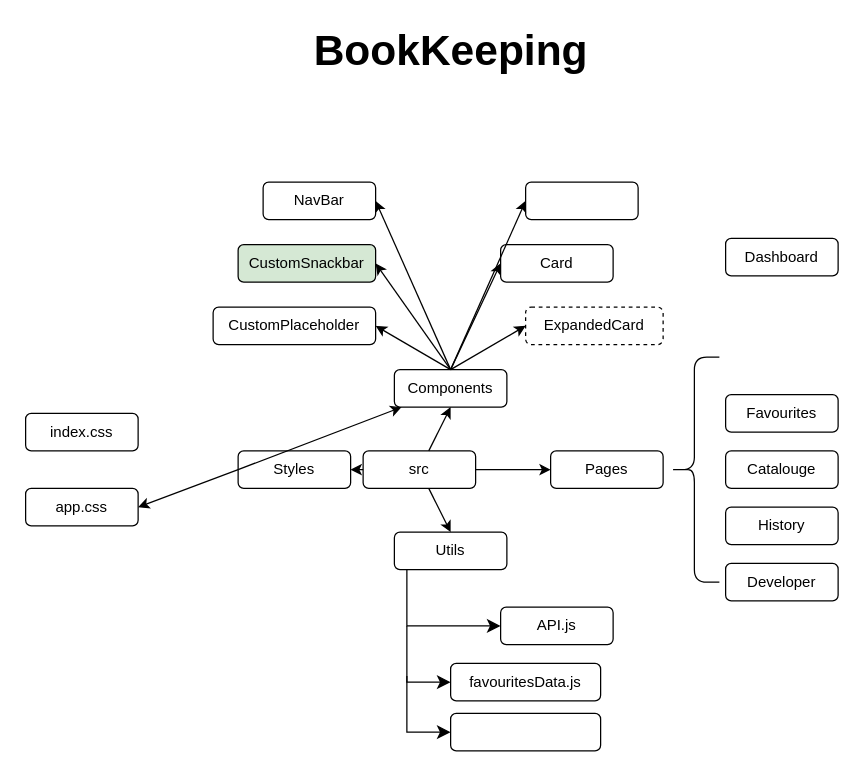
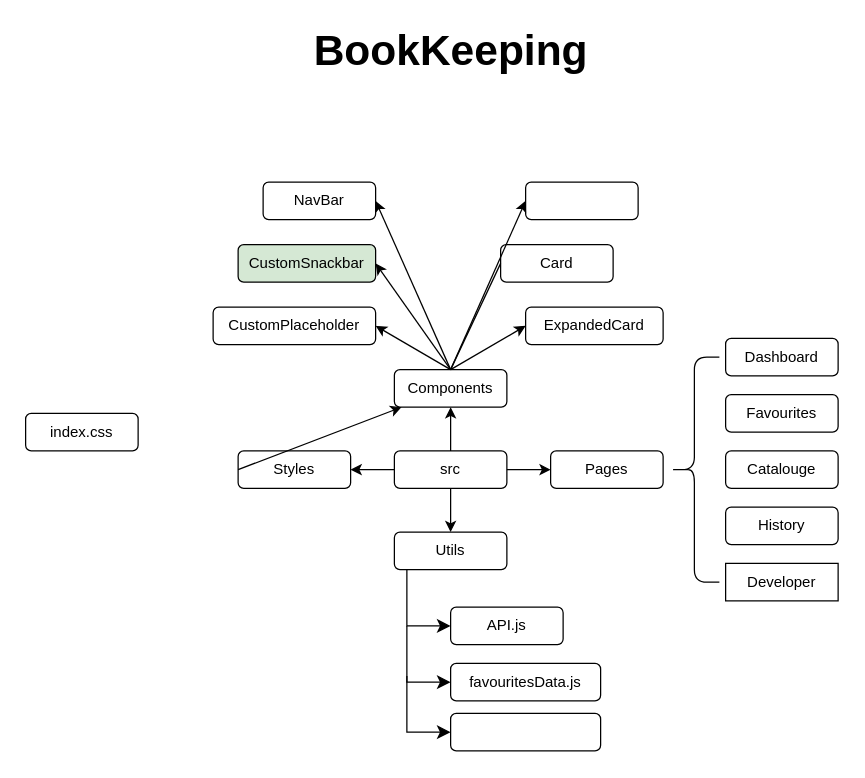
  <mxCell id="0" />
  <mxCell id="1" parent="0" />
- <mxCell id="2" value="src" style="rounded=1;whiteSpace=wrap;html=1;" parent="1" vertex="1"><mxGeometry x="290" y="360" width="90" height="30" as="geometry" /></mxCell>
+ <mxCell id="2" value="src" style="rounded=1;whiteSpace=wrap;html=1;" parent="1" vertex="1"><mxGeometry x="315" y="360" width="90" height="30" as="geometry" /></mxCell>
  <mxCell id="3" value="Components" style="rounded=1;whiteSpace=wrap;html=1;" vertex="1" parent="1"><mxGeometry x="315" y="295" width="90" height="30" as="geometry" /></mxCell>
  <mxCell id="4" value="Styles" style="rounded=1;whiteSpace=wrap;html=1;" vertex="1" parent="1"><mxGeometry x="190" y="360" width="90" height="30" as="geometry" /></mxCell>
  <mxCell id="5" value="Pages" style="rounded=1;whiteSpace=wrap;html=1;" vertex="1" parent="1"><mxGeometry x="440" y="360" width="90" height="30" as="geometry" /></mxCell>
  <mxCell id="6" value="Utils" style="rounded=1;whiteSpace=wrap;html=1;" vertex="1" parent="1"><mxGeometry x="315" y="425" width="90" height="30" as="geometry" /></mxCell>
  <mxCell id="7" value="Card" style="rounded=1;whiteSpace=wrap;html=1;" vertex="1" parent="1"><mxGeometry x="400" y="195" width="90" height="30" as="geometry" /></mxCell>
- <mxCell id="8" value="ExpandedCard" style="rounded=1;whiteSpace=wrap;html=1;dashed=1;" vertex="1" parent="1"><mxGeometry x="420" y="245" width="110" height="30" as="geometry" /></mxCell>
+ <mxCell id="8" value="ExpandedCard" style="rounded=1;whiteSpace=wrap;html=1;" vertex="1" parent="1"><mxGeometry x="420" y="245" width="110" height="30" as="geometry" /></mxCell>
  <mxCell id="9" value="CustomPlaceholder" style="rounded=1;whiteSpace=wrap;html=1;" vertex="1" parent="1"><mxGeometry x="170" y="245" width="130" height="30" as="geometry" /></mxCell>
  <mxCell id="10" value="CustomSnackbar" style="rounded=1;whiteSpace=wrap;html=1;fillColor=#d5e8d4;" vertex="1" parent="1"><mxGeometry x="190" y="195" width="110" height="30" as="geometry" /></mxCell>
  <mxCell id="11" value="NavBar" style="rounded=1;whiteSpace=wrap;html=1;" vertex="1" parent="1"><mxGeometry x="210" y="145" width="90" height="30" as="geometry" /></mxCell>
  <mxCell id="12" value="" style="rounded=1;whiteSpace=wrap;html=1;" vertex="1" parent="1"><mxGeometry x="420" y="145" width="90" height="30" as="geometry" /></mxCell>
- <mxCell id="13" value="" style="endArrow=classic;html=1;entryX=0;entryY=0.5;entryDx=0;entryDy=0;exitX=0.5;exitY=0;exitDx=0;exitDy=0;" edge="1" parent="1" source="3" target="7"><mxGeometry width="50" height="50" relative="1" as="geometry"><mxPoint x="490" y="245" as="sourcePoint" /><mxPoint x="540" y="195" as="targetPoint" /></mxGeometry></mxCell>
+ <mxCell id="13" value="" style="endArrow=none;html=1;entryX=0;entryY=0.5;entryDx=0;entryDy=0;exitX=0.5;exitY=0;exitDx=0;exitDy=0;" edge="1" parent="1" source="3" target="7"><mxGeometry width="50" height="50" relative="1" as="geometry"><mxPoint x="490" y="245" as="sourcePoint" /><mxPoint x="540" y="195" as="targetPoint" /></mxGeometry></mxCell>
  <mxCell id="14" value="" style="endArrow=classic;html=1;entryX=0;entryY=0.5;entryDx=0;entryDy=0;" edge="1" parent="1" target="8"><mxGeometry width="50" height="50" relative="1" as="geometry"><mxPoint x="360" y="295" as="sourcePoint" /><mxPoint x="410" y="245" as="targetPoint" /></mxGeometry></mxCell>
  <mxCell id="15" value="" style="endArrow=classic;html=1;entryX=1;entryY=0.5;entryDx=0;entryDy=0;" edge="1" parent="1" target="9"><mxGeometry width="50" height="50" relative="1" as="geometry"><mxPoint x="360" y="295" as="sourcePoint" /><mxPoint x="410" y="245" as="targetPoint" /></mxGeometry></mxCell>
  <mxCell id="16" value="" style="endArrow=classic;html=1;entryX=1;entryY=0.5;entryDx=0;entryDy=0;" edge="1" parent="1" target="10"><mxGeometry width="50" height="50" relative="1" as="geometry"><mxPoint x="360" y="295" as="sourcePoint" /><mxPoint x="310" y="270" as="targetPoint" /></mxGeometry></mxCell>
  <mxCell id="17" value="" style="endArrow=classic;html=1;entryX=0;entryY=0.5;entryDx=0;entryDy=0;" edge="1" parent="1" target="12"><mxGeometry width="50" height="50" relative="1" as="geometry"><mxPoint x="360" y="295" as="sourcePoint" /><mxPoint x="430" y="220" as="targetPoint" /></mxGeometry></mxCell>
  <mxCell id="18" value="" style="endArrow=classic;html=1;entryX=1;entryY=0.5;entryDx=0;entryDy=0;exitX=0.5;exitY=0;exitDx=0;exitDy=0;" edge="1" parent="1" source="3" target="11"><mxGeometry width="50" height="50" relative="1" as="geometry"><mxPoint x="370" y="305" as="sourcePoint" /><mxPoint x="430" y="170" as="targetPoint" /></mxGeometry></mxCell>
  <mxCell id="19" value="" style="endArrow=classic;html=1;" edge="1" parent="1" source="2"><mxGeometry width="50" height="50" relative="1" as="geometry"><mxPoint x="360" y="440" as="sourcePoint" /><mxPoint x="360" y="425" as="targetPoint" /></mxGeometry></mxCell>
  <mxCell id="20" value="" style="endArrow=classic;html=1;" edge="1" parent="1" source="2"><mxGeometry width="50" height="50" relative="1" as="geometry"><mxPoint x="405" y="425" as="sourcePoint" /><mxPoint x="440" y="375" as="targetPoint" /></mxGeometry></mxCell>
  <mxCell id="21" value="" style="endArrow=classic;html=1;" edge="1" parent="1" source="2"><mxGeometry width="50" height="50" relative="1" as="geometry"><mxPoint x="244.289" y="425" as="sourcePoint" /><mxPoint x="280" y="375" as="targetPoint" /></mxGeometry></mxCell>
  <mxCell id="22" value="" style="endArrow=classic;html=1;" edge="1" parent="1" source="2"><mxGeometry width="50" height="50" relative="1" as="geometry"><mxPoint x="360" y="339.289" as="sourcePoint" /><mxPoint x="360" y="325" as="targetPoint" /></mxGeometry></mxCell>
  <mxCell id="23" value="index.css" style="rounded=1;whiteSpace=wrap;html=1;" vertex="1" parent="1"><mxGeometry x="20" y="330" width="90" height="30" as="geometry" /></mxCell>
- <mxCell id="24" value="app.css" style="rounded=1;whiteSpace=wrap;html=1;" vertex="1" parent="1"><mxGeometry x="20" y="390" width="90" height="30" as="geometry" /></mxCell>
  <mxCell id="25" value="" style="endArrow=classic;html=1;exitX=0;exitY=0.5;exitDx=0;exitDy=0;" edge="1" parent="1" source="4" target="3"><mxGeometry width="50" height="50" relative="1" as="geometry"><mxPoint x="119.289" y="425" as="sourcePoint" /><mxPoint x="119.289" y="375" as="targetPoint" /></mxGeometry></mxCell>
- <mxCell id="26" value="" style="endArrow=classic;html=1;entryX=1;entryY=0.5;entryDx=0;entryDy=0;exitX=0;exitY=0.5;exitDx=0;exitDy=0;" edge="1" parent="1" source="4" target="24"><mxGeometry width="50" height="50" relative="1" as="geometry"><mxPoint x="180" y="415" as="sourcePoint" /><mxPoint x="230" y="365" as="targetPoint" /></mxGeometry></mxCell>
- <mxCell id="27" value="API.js" style="rounded=1;whiteSpace=wrap;html=1;" vertex="1" parent="1"><mxGeometry x="400" y="485" width="90" height="30" as="geometry" /></mxCell>
+ <mxCell id="27" value="API.js" style="rounded=1;whiteSpace=wrap;html=1;" vertex="1" parent="1"><mxGeometry x="360" y="485" width="90" height="30" as="geometry" /></mxCell>
  <mxCell id="28" value="favouritesData.js" style="rounded=1;whiteSpace=wrap;html=1;" vertex="1" parent="1"><mxGeometry x="360" y="530" width="120" height="30" as="geometry" /></mxCell>
  <mxCell id="29" value="" style="rounded=1;whiteSpace=wrap;html=1;" vertex="1" parent="1"><mxGeometry x="360" y="570" width="120" height="30" as="geometry" /></mxCell>
  <mxCell id="30" value="Catalouge" style="rounded=1;whiteSpace=wrap;html=1;" vertex="1" parent="1"><mxGeometry x="580" y="360" width="90" height="30" as="geometry" /></mxCell>
  <mxCell id="31" value="Favourites" style="rounded=1;whiteSpace=wrap;html=1;" vertex="1" parent="1"><mxGeometry x="580" y="315" width="90" height="30" as="geometry" /></mxCell>
  <mxCell id="32" value="History" style="rounded=1;whiteSpace=wrap;html=1;" vertex="1" parent="1"><mxGeometry x="580" y="405" width="90" height="30" as="geometry" /></mxCell>
- <mxCell id="33" value="Developer" style="rounded=1;whiteSpace=wrap;html=1;" vertex="1" parent="1"><mxGeometry x="580" y="450" width="90" height="30" as="geometry" /></mxCell>
- <mxCell id="34" value="Dashboard" style="rounded=1;whiteSpace=wrap;html=1;" vertex="1" parent="1"><mxGeometry x="580" y="190" width="90" height="30" as="geometry" /></mxCell>
+ <mxCell id="33" value="Developer" style="whiteSpace=wrap;html=1;rounded=0;" vertex="1" parent="1"><mxGeometry x="580" y="450" width="90" height="30" as="geometry" /></mxCell>
+ <mxCell id="34" value="Dashboard" style="rounded=1;whiteSpace=wrap;html=1;" vertex="1" parent="1"><mxGeometry x="580" y="270" width="90" height="30" as="geometry" /></mxCell>
  <mxCell id="35" value="&lt;font style=&quot;font-size: 34px;&quot;&gt;BookKeeping&lt;/font&gt;" style="text;strokeColor=none;fillColor=none;html=1;fontSize=24;fontStyle=1;verticalAlign=middle;align=center;" vertex="1" parent="1"><mxGeometry x="247" y="20" width="226" height="40" as="geometry" /></mxCell>
  <mxCell id="36" value="" style="shape=curlyBracket;whiteSpace=wrap;html=1;rounded=1;labelPosition=left;verticalLabelPosition=middle;align=right;verticalAlign=middle;fontSize=34;" vertex="1" parent="1"><mxGeometry x="535" y="285" width="40" height="180" as="geometry" /></mxCell>
  <mxCell id="37" value="" style="edgeStyle=segmentEdgeStyle;endArrow=classic;html=1;curved=0;rounded=0;endSize=8;startSize=8;fontSize=34;entryX=0;entryY=0.5;entryDx=0;entryDy=0;" edge="1" parent="1" target="27"><mxGeometry width="50" height="50" relative="1" as="geometry"><mxPoint x="325" y="455" as="sourcePoint" /><mxPoint x="350" y="470" as="targetPoint" /><Array as="points"><mxPoint x="325" y="500" /></Array></mxGeometry></mxCell>
  <mxCell id="38" value="" style="edgeStyle=segmentEdgeStyle;endArrow=classic;html=1;curved=0;rounded=0;endSize=8;startSize=8;fontSize=34;entryX=0;entryY=0.5;entryDx=0;entryDy=0;" edge="1" parent="1"><mxGeometry width="50" height="50" relative="1" as="geometry"><mxPoint x="325" y="500" as="sourcePoint" /><mxPoint x="360" y="545" as="targetPoint" /><Array as="points"><mxPoint x="325" y="545" /></Array></mxGeometry></mxCell>
  <mxCell id="39" value="" style="edgeStyle=segmentEdgeStyle;endArrow=classic;html=1;curved=0;rounded=0;endSize=8;startSize=8;fontSize=34;entryX=0;entryY=0.5;entryDx=0;entryDy=0;" edge="1" parent="1"><mxGeometry width="50" height="50" relative="1" as="geometry"><mxPoint x="325" y="540" as="sourcePoint" /><mxPoint x="360" y="585" as="targetPoint" /><Array as="points"><mxPoint x="325" y="585" /></Array></mxGeometry></mxCell>
